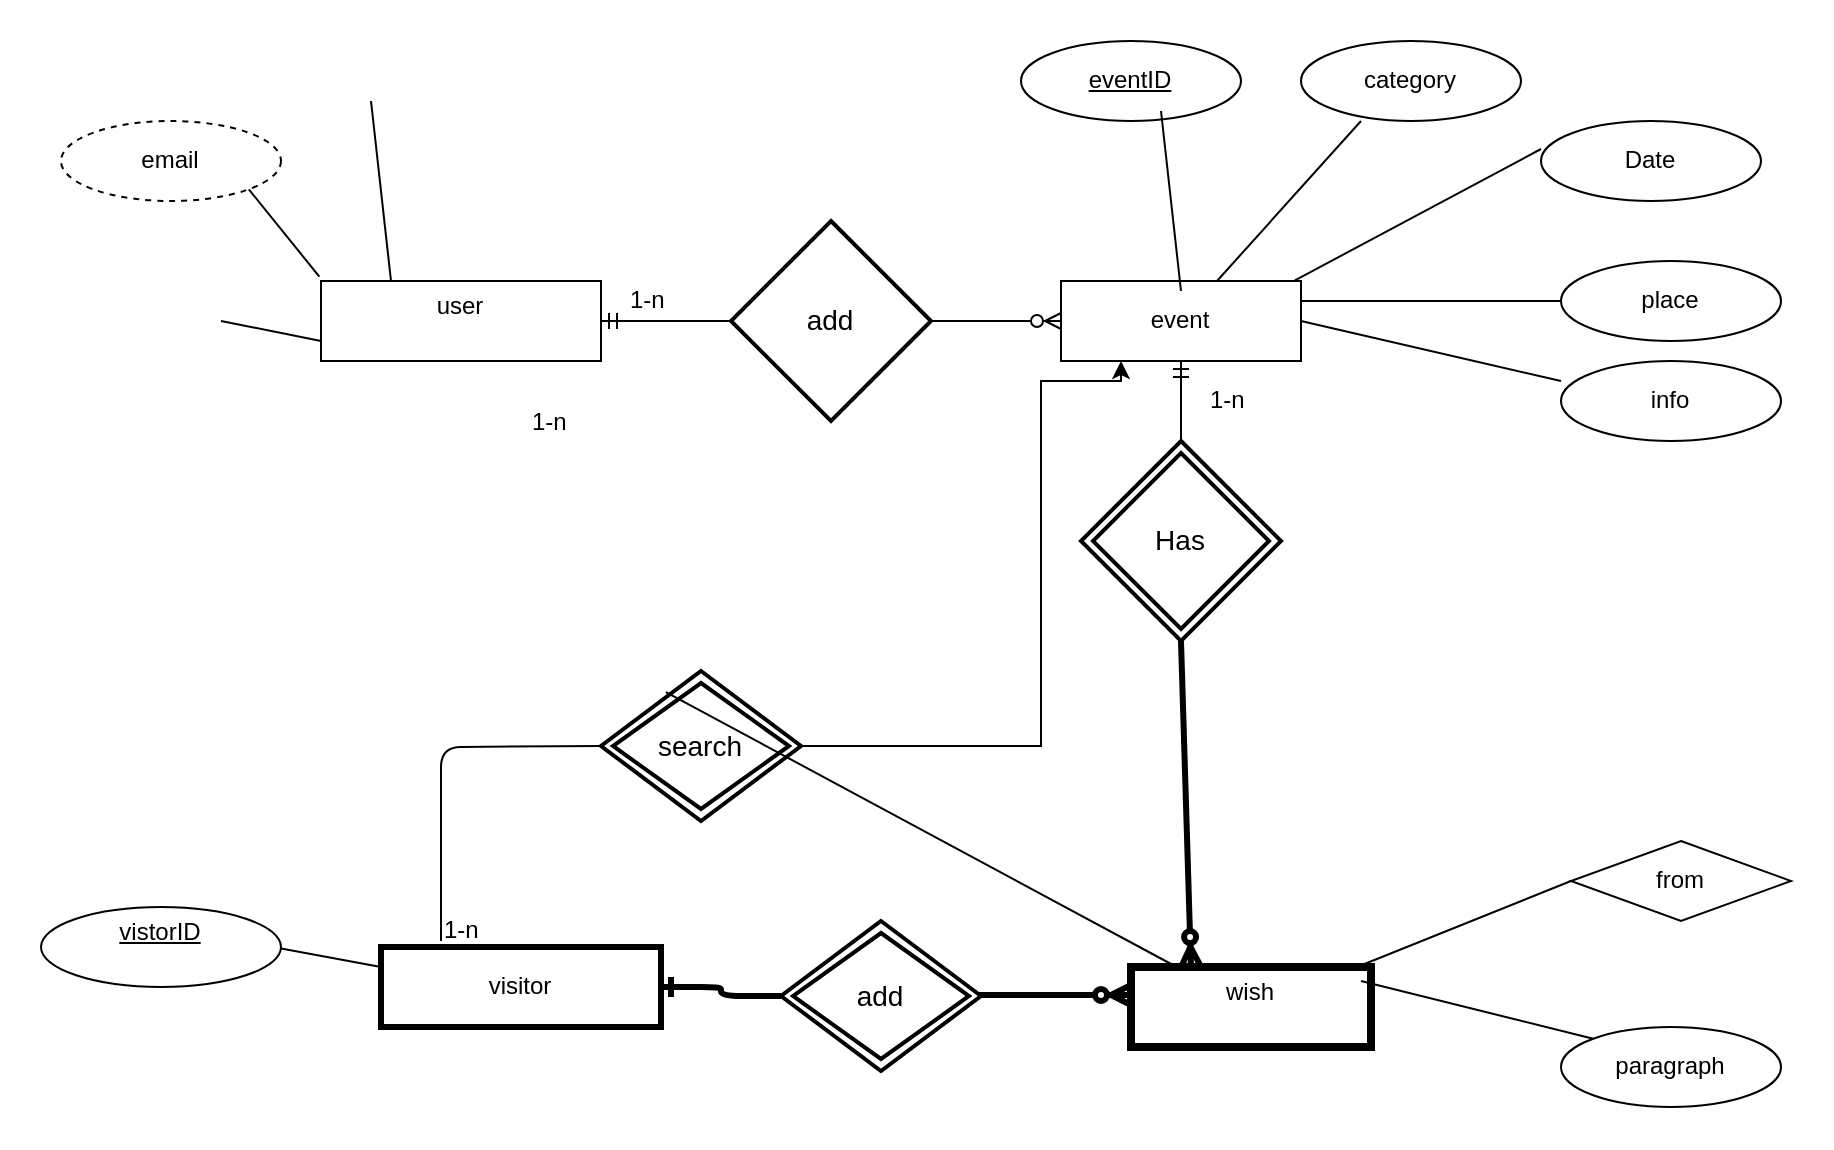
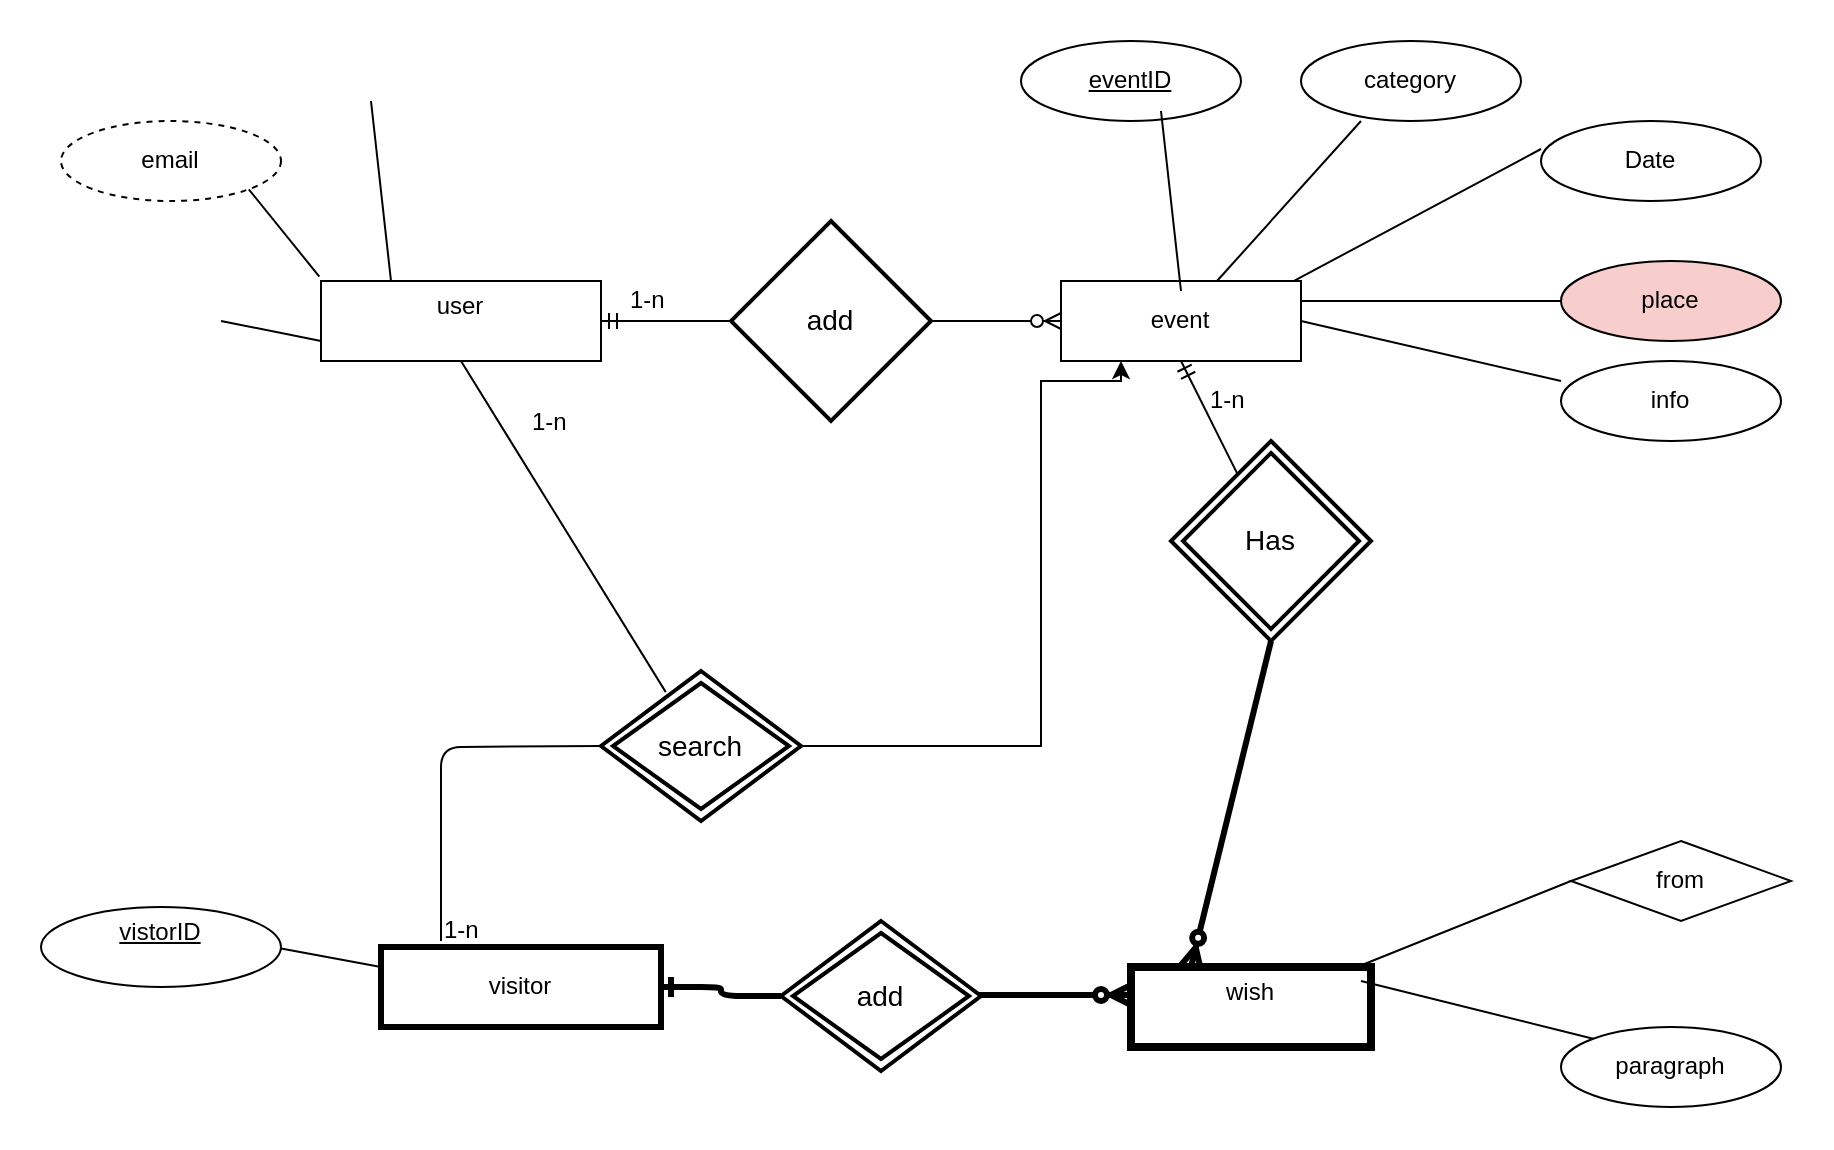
  <mxCell id="0" />
  <mxCell id="1" parent="0" />
  <mxCell id="2" value="event&lt;br&gt;" style="rounded=0;whiteSpace=wrap;html=1;" parent="1" vertex="1"><mxGeometry x="530" y="140" width="120" height="40" as="geometry" /></mxCell>
  <mxCell id="3" value="" style="endArrow=none;html=1;entryX=1;entryY=1;entryDx=0;entryDy=0;exitX=0;exitY=0.25;exitDx=0;exitDy=0;" parent="1" source="24" edge="1"><mxGeometry width="50" height="50" relative="1" as="geometry"><mxPoint x="234" y="479.417" as="sourcePoint" /><mxPoint x="136" y="473" as="targetPoint" /></mxGeometry></mxCell>
  <mxCell id="4" value="user&lt;br&gt;&lt;br&gt;" style="rounded=0;whiteSpace=wrap;html=1;" parent="1" vertex="1"><mxGeometry x="160" y="140" width="140" height="40" as="geometry" /></mxCell>
  <mxCell id="5" value="email" style="ellipse;whiteSpace=wrap;html=1;dashed=1;" parent="1" vertex="1"><mxGeometry x="30" y="60" width="110" height="40" as="geometry" /></mxCell>
  <mxCell id="6" value="" style="endArrow=none;html=1;exitX=-0.006;exitY=-0.055;exitDx=0;exitDy=0;exitPerimeter=0;entryX=1;entryY=1;entryDx=0;entryDy=0;" parent="1" source="4" target="5" edge="1"><mxGeometry width="50" height="50" relative="1" as="geometry"><mxPoint x="50" y="160" as="sourcePoint" /><mxPoint x="100" y="110" as="targetPoint" /></mxGeometry></mxCell>
  <mxCell id="7" style="edgeStyle=none;rounded=0;orthogonalLoop=1;jettySize=auto;html=1;entryX=0;entryY=0.5;entryDx=0;entryDy=0;" parent="1" source="2" target="2" edge="1"><mxGeometry relative="1" as="geometry" /></mxCell>
  <mxCell id="8" value="" style="edgeStyle=entityRelationEdgeStyle;fontSize=12;html=1;endArrow=ERzeroToMany;endFill=1;entryX=0;entryY=0.5;entryDx=0;entryDy=0;exitX=1;exitY=0.5;exitDx=0;exitDy=0;" parent="1" target="2" edge="1"><mxGeometry width="100" height="100" relative="1" as="geometry"><mxPoint x="453" y="160" as="sourcePoint" /><mxPoint x="530" y="120" as="targetPoint" /></mxGeometry></mxCell>
  <mxCell id="9" value="" style="endArrow=none;html=1;exitX=0;exitY=0.75;exitDx=0;exitDy=0;entryX=1;entryY=0.5;entryDx=0;entryDy=0;" parent="1" source="4" edge="1"><mxGeometry width="50" height="50" relative="1" as="geometry"><mxPoint x="169" y="148" as="sourcePoint" /><mxPoint x="110" y="160" as="targetPoint" /></mxGeometry></mxCell>
  <mxCell id="10" value="" style="endArrow=none;html=1;exitX=0.25;exitY=0;exitDx=0;exitDy=0;entryX=0.5;entryY=1;entryDx=0;entryDy=0;" parent="1" source="4" edge="1"><mxGeometry width="50" height="50" relative="1" as="geometry"><mxPoint x="179" y="158" as="sourcePoint" /><mxPoint x="185" y="50" as="targetPoint" /></mxGeometry></mxCell>
  <mxCell id="11" value="category" style="ellipse;whiteSpace=wrap;html=1;" parent="1" vertex="1"><mxGeometry x="650" y="20" width="110" height="40" as="geometry" /></mxCell>
  <mxCell id="12" value="&lt;u&gt;eventID&lt;/u&gt;" style="ellipse;whiteSpace=wrap;html=1;" parent="1" vertex="1"><mxGeometry x="510" y="20" width="110" height="40" as="geometry" /></mxCell>
  <mxCell id="13" value="Date" style="ellipse;whiteSpace=wrap;html=1;" parent="1" vertex="1"><mxGeometry x="770" y="60" width="110" height="40" as="geometry" /></mxCell>
- <mxCell id="14" value="place" style="ellipse;whiteSpace=wrap;html=1;" parent="1" vertex="1"><mxGeometry x="780" y="130" width="110" height="40" as="geometry" /></mxCell>
+ <mxCell id="14" value="place" style="ellipse;whiteSpace=wrap;html=1;fillColor=#f8cecc;" parent="1" vertex="1"><mxGeometry x="780" y="130" width="110" height="40" as="geometry" /></mxCell>
  <mxCell id="15" value="info" style="ellipse;whiteSpace=wrap;html=1;" parent="1" vertex="1"><mxGeometry x="780" y="180" width="110" height="40" as="geometry" /></mxCell>
  <mxCell id="16" value="" style="endArrow=none;html=1;exitX=0.25;exitY=0;exitDx=0;exitDy=0;entryX=0.5;entryY=1;entryDx=0;entryDy=0;" parent="1" edge="1"><mxGeometry width="50" height="50" relative="1" as="geometry"><mxPoint x="590" y="145" as="sourcePoint" /><mxPoint x="580" y="55" as="targetPoint" /></mxGeometry></mxCell>
  <mxCell id="17" value="" style="endArrow=none;html=1;entryX=0.5;entryY=1;entryDx=0;entryDy=0;" parent="1" source="2" edge="1"><mxGeometry width="50" height="50" relative="1" as="geometry"><mxPoint x="690" y="150" as="sourcePoint" /><mxPoint x="680" y="60" as="targetPoint" /></mxGeometry></mxCell>
  <mxCell id="18" value="" style="endArrow=none;html=1;exitX=0.973;exitY=-0.005;exitDx=0;exitDy=0;entryX=0.5;entryY=1;entryDx=0;entryDy=0;exitPerimeter=0;" parent="1" source="2" edge="1"><mxGeometry width="50" height="50" relative="1" as="geometry"><mxPoint x="780" y="164" as="sourcePoint" /><mxPoint x="770" y="74" as="targetPoint" /></mxGeometry></mxCell>
  <mxCell id="19" value="" style="endArrow=none;html=1;exitX=1;exitY=0.5;exitDx=0;exitDy=0;entryX=0;entryY=0.25;entryDx=0;entryDy=0;entryPerimeter=0;" parent="1" source="2" target="15" edge="1"><mxGeometry width="50" height="50" relative="1" as="geometry"><mxPoint x="790" y="230" as="sourcePoint" /><mxPoint x="780" y="140" as="targetPoint" /></mxGeometry></mxCell>
  <mxCell id="20" value="" style="endArrow=none;html=1;exitX=1;exitY=0.25;exitDx=0;exitDy=0;entryX=0;entryY=0.5;entryDx=0;entryDy=0;" parent="1" source="2" target="14" edge="1"><mxGeometry width="50" height="50" relative="1" as="geometry"><mxPoint x="245" y="190" as="sourcePoint" /><mxPoint x="235" y="100" as="targetPoint" /></mxGeometry></mxCell>
  <mxCell id="21" value="" style="edgeStyle=entityRelationEdgeStyle;fontSize=12;html=1;endArrow=ERone;endFill=1;exitX=0;exitY=0.5;exitDx=0;exitDy=0;entryX=1;entryY=0.5;entryDx=0;entryDy=0;strokeWidth=3;" parent="1" source="25" target="24" edge="1"><mxGeometry width="100" height="100" relative="1" as="geometry"><mxPoint x="280" y="400" as="sourcePoint" /><mxPoint x="400" y="310" as="targetPoint" /></mxGeometry></mxCell>
  <mxCell id="22" value="" style="edgeStyle=entityRelationEdgeStyle;fontSize=12;html=1;endArrow=ERzeroToMany;endFill=1;entryX=0;entryY=0.5;entryDx=0;entryDy=0;exitX=1;exitY=0.5;exitDx=0;exitDy=0;strokeWidth=3;" parent="1" edge="1"><mxGeometry width="100" height="100" relative="1" as="geometry"><mxPoint x="488" y="497" as="sourcePoint" /><mxPoint x="565" y="497" as="targetPoint" /></mxGeometry></mxCell>
  <mxCell id="23" value="&lt;u&gt;vistorID&lt;br&gt;&lt;br&gt;&lt;/u&gt;" style="ellipse;whiteSpace=wrap;html=1;" parent="1" vertex="1"><mxGeometry x="20" y="453" width="120" height="40" as="geometry" /></mxCell>
  <mxCell id="24" value="visitor&lt;br&gt;" style="rounded=0;whiteSpace=wrap;html=1;strokeWidth=3;" parent="1" vertex="1"><mxGeometry x="190" y="473" width="140" height="40" as="geometry" /></mxCell>
  <mxCell id="25" value="add" style="shape=rhombus;double=1;strokeWidth=2;fontSize=17;perimeter=rhombusPerimeter;whiteSpace=wrap;html=1;align=center;fontSize=14;" parent="1" vertex="1"><mxGeometry x="390" y="460" width="100" height="75" as="geometry" /></mxCell>
  <mxCell id="26" value="wish&lt;br&gt;&lt;br&gt;" style="rounded=0;whiteSpace=wrap;html=1;strokeWidth=4;" parent="1" vertex="1"><mxGeometry x="565" y="483" width="120" height="40" as="geometry" /></mxCell>
  <mxCell id="27" value="paragraph" style="ellipse;whiteSpace=wrap;html=1;" parent="1" vertex="1"><mxGeometry x="780" y="513" width="110" height="40" as="geometry" /></mxCell>
  <mxCell id="28" value="from" style="rhombus;whiteSpace=wrap;html=1;" parent="1" vertex="1"><mxGeometry x="785" y="420" width="110" height="40" as="geometry" /></mxCell>
  <mxCell id="29" value="" style="endArrow=none;html=1;entryX=1;entryY=1;entryDx=0;entryDy=0;exitX=0;exitY=0.5;exitDx=0;exitDy=0;" parent="1" source="28" edge="1"><mxGeometry width="50" height="50" relative="1" as="geometry"><mxPoint x="732" y="493" as="sourcePoint" /><mxPoint x="678" y="483" as="targetPoint" /></mxGeometry></mxCell>
  <mxCell id="30" value="" style="endArrow=none;html=1;exitX=0;exitY=0;exitDx=0;exitDy=0;" parent="1" source="27" edge="1"><mxGeometry width="50" height="50" relative="1" as="geometry"><mxPoint x="750" y="450" as="sourcePoint" /><mxPoint x="680" y="490" as="targetPoint" /></mxGeometry></mxCell>
- <mxCell id="31" value="Has" style="shape=rhombus;double=1;strokeWidth=2;fontSize=17;perimeter=rhombusPerimeter;whiteSpace=wrap;html=1;align=center;fontSize=14;" parent="1" vertex="1"><mxGeometry x="540" y="220" width="100" height="100" as="geometry" /></mxCell>
+ <mxCell id="31" value="Has" style="shape=rhombus;double=1;strokeWidth=2;fontSize=17;perimeter=rhombusPerimeter;whiteSpace=wrap;html=1;align=center;fontSize=14;" parent="1" vertex="1"><mxGeometry x="585" y="220" width="100" height="100" as="geometry" /></mxCell>
  <mxCell id="32" value="" style="fontSize=12;html=1;endArrow=ERzeroToMany;endFill=1;exitX=0.5;exitY=1;exitDx=0;exitDy=0;strokeWidth=3;entryX=0.25;entryY=0;entryDx=0;entryDy=0;" parent="1" source="31" target="26" edge="1"><mxGeometry width="100" height="100" relative="1" as="geometry"><mxPoint x="498" y="507" as="sourcePoint" /><mxPoint x="580" y="380" as="targetPoint" /></mxGeometry></mxCell>
  <mxCell id="33" value="add" style="shape=rhombus;strokeWidth=2;fontSize=17;perimeter=rhombusPerimeter;whiteSpace=wrap;html=1;align=center;fontSize=14;" parent="1" vertex="1"><mxGeometry x="365" y="110" width="100" height="100" as="geometry" /></mxCell>
  <mxCell id="34" value="" style="fontSize=12;html=1;endArrow=ERmandOne;strokeWidth=1;strokeColor=#000000;rounded=0;exitX=0;exitY=0.5;exitDx=0;exitDy=0;entryX=1;entryY=0.5;entryDx=0;entryDy=0;" parent="1" edge="1"><mxGeometry width="100" height="100" relative="1" as="geometry"><mxPoint x="365" y="160" as="sourcePoint" /><mxPoint x="300" y="160" as="targetPoint" /></mxGeometry></mxCell>
  <mxCell id="35" value="" style="fontSize=12;html=1;endArrow=ERmandOne;strokeWidth=1;strokeColor=#000000;rounded=0;entryX=0.5;entryY=1;entryDx=0;entryDy=0;" parent="1" source="31" target="2" edge="1"><mxGeometry width="100" height="100" relative="1" as="geometry"><mxPoint x="375" y="170" as="sourcePoint" /><mxPoint x="310" y="170" as="targetPoint" /></mxGeometry></mxCell>
  <mxCell id="36" value="" style="edgeStyle=orthogonalEdgeStyle;rounded=0;orthogonalLoop=1;jettySize=auto;html=1;exitX=1;exitY=0.5;exitDx=0;exitDy=0;entryX=0.25;entryY=1;entryDx=0;entryDy=0;" parent="1" source="37" target="2" edge="1"><mxGeometry relative="1" as="geometry"><mxPoint x="400" y="330" as="sourcePoint" /><mxPoint x="540.667" y="190" as="targetPoint" /><Array as="points"><mxPoint x="520" y="373" /><mxPoint x="520" y="190" /><mxPoint x="560" y="190" /></Array></mxGeometry></mxCell>
  <mxCell id="37" value="search" style="shape=rhombus;double=1;strokeWidth=2;fontSize=17;perimeter=rhombusPerimeter;whiteSpace=wrap;html=1;align=center;fontSize=14;" parent="1" vertex="1"><mxGeometry x="300" y="335" width="100" height="75" as="geometry" /></mxCell>
  <mxCell id="38" value="" style="endArrow=none;html=1;entryX=0;entryY=0.5;entryDx=0;entryDy=0;" parent="1" target="37" edge="1"><mxGeometry width="50" height="50" relative="1" as="geometry"><mxPoint x="220" y="470" as="sourcePoint" /><mxPoint x="280" y="380" as="targetPoint" /><Array as="points"><mxPoint x="220" y="373" /></Array></mxGeometry></mxCell>
- <mxCell id="39" value="" style="endArrow=none;html=1;exitX=0.324;exitY=0.141;exitDx=0;exitDy=0;exitPerimeter=0;" parent="1" source="37" target="26" edge="1"><mxGeometry width="50" height="50" relative="1" as="geometry"><mxPoint x="340" y="330" as="sourcePoint" /><mxPoint x="300" y="230" as="targetPoint" /></mxGeometry></mxCell>
+ <mxCell id="39" value="" style="endArrow=none;html=1;entryX=0.5;entryY=1;entryDx=0;entryDy=0;exitX=0.324;exitY=0.141;exitDx=0;exitDy=0;exitPerimeter=0;" parent="1" source="37" target="4" edge="1"><mxGeometry width="50" height="50" relative="1" as="geometry"><mxPoint x="340" y="330" as="sourcePoint" /><mxPoint x="300" y="230" as="targetPoint" /></mxGeometry></mxCell>
  <mxCell id="40" value="1-n" style="text;html=1;resizable=0;points=[];autosize=1;align=left;verticalAlign=top;spacingTop=-4;" parent="1" vertex="1"><mxGeometry x="220" y="455" width="30" height="20" as="geometry" /></mxCell>
  <mxCell id="41" value="1-n" style="text;html=1;resizable=0;points=[];autosize=1;align=left;verticalAlign=top;spacingTop=-4;" parent="1" vertex="1"><mxGeometry x="312.5" y="140" width="30" height="20" as="geometry" /></mxCell>
  <mxCell id="42" value="1-n" style="text;html=1;resizable=0;points=[];autosize=1;align=left;verticalAlign=top;spacingTop=-4;" parent="1" vertex="1"><mxGeometry x="264" y="201" width="30" height="20" as="geometry" /></mxCell>
  <mxCell id="43" value="1-n" style="text;html=1;resizable=0;points=[];autosize=1;align=left;verticalAlign=top;spacingTop=-4;" parent="1" vertex="1"><mxGeometry x="602.5" y="190" width="30" height="20" as="geometry" /></mxCell>
